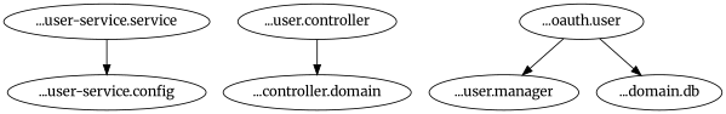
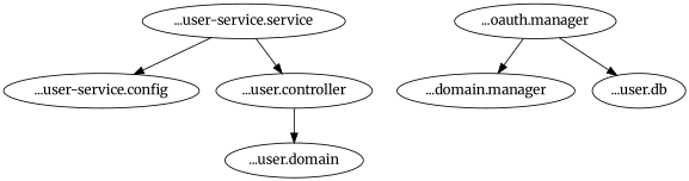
  digraph {
    fontname=Merriweather
    rankdir=TB
    node [fontname=Merriweather]
    edge [fontname=Merriweather]
    n1 [label="...user-service.service"]
    n2 [label="...user-service.config"]
    n3 [label="...user.controller"]
-   n4 [label="...controller.domain"]
-   n5 [label="...user.manager"]
-   n6 [label="...domain.db"]
-   n7 [label="...oauth.user"]
+   n4 [label="...user.domain"]
+   n5 [label="...domain.manager"]
+   n6 [label="...user.db"]
+   n7 [label="...oauth.manager"]
    n1 -> n2
+   n1 -> n3
    n3 -> n4
    n7 -> n5
    n7 -> n6
  }
